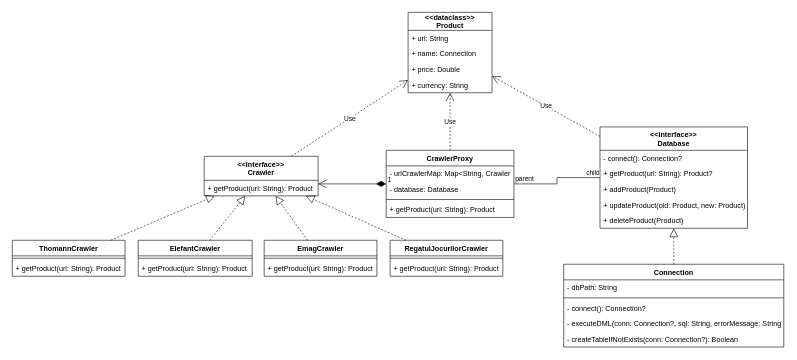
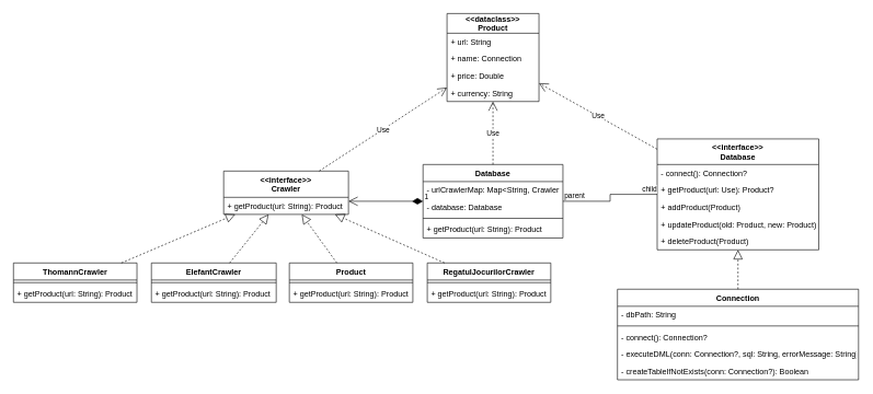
  <mxCell id="0" />
  <mxCell id="1" parent="0" />
  <mxCell id="2" value="ThomannCrawler" style="swimlane;fontStyle=1;align=center;verticalAlign=top;childLayout=stackLayout;horizontal=1;startSize=26;horizontalStack=0;resizeParent=1;resizeParentMax=0;resizeLast=0;collapsible=1;marginBottom=0;" parent="1" vertex="1"><mxGeometry x="20" y="400" width="188" height="60" as="geometry" /></mxCell>
  <mxCell id="3" value="" style="line;strokeWidth=1;fillColor=none;align=left;verticalAlign=middle;spacingTop=-1;spacingLeft=3;spacingRight=3;rotatable=0;labelPosition=right;points=[];portConstraint=eastwest;" parent="2" vertex="1"><mxGeometry y="26" width="188" height="8" as="geometry" /></mxCell>
  <mxCell id="4" value="+ getProduct(url: String): Product" style="text;strokeColor=none;fillColor=none;align=left;verticalAlign=top;spacingLeft=4;spacingRight=4;overflow=hidden;rotatable=0;points=[[0,0.5],[1,0.5]];portConstraint=eastwest;" parent="2" vertex="1"><mxGeometry y="34" width="188" height="26" as="geometry" /></mxCell>
  <mxCell id="5" value="&lt;&lt;interface&gt;&gt;&#10;Crawler" style="swimlane;fontStyle=1;childLayout=stackLayout;horizontal=1;startSize=40;fillColor=none;horizontalStack=0;resizeParent=1;resizeParentMax=0;resizeLast=0;collapsible=1;marginBottom=0;" parent="1" vertex="1"><mxGeometry x="340" y="260" width="190" height="66" as="geometry" /></mxCell>
  <mxCell id="6" value="+ getProduct(url: String): Product" style="text;strokeColor=none;fillColor=none;align=left;verticalAlign=top;spacingLeft=4;spacingRight=4;overflow=hidden;rotatable=0;points=[[0,0.5],[1,0.5]];portConstraint=eastwest;" parent="5" vertex="1"><mxGeometry y="40" width="190" height="26" as="geometry" /></mxCell>
  <mxCell id="7" value="ElefantCrawler" style="swimlane;fontStyle=1;align=center;verticalAlign=top;childLayout=stackLayout;horizontal=1;startSize=26;horizontalStack=0;resizeParent=1;resizeParentMax=0;resizeLast=0;collapsible=1;marginBottom=0;" parent="1" vertex="1"><mxGeometry x="230" y="400" width="190" height="60" as="geometry" /></mxCell>
  <mxCell id="8" value="" style="line;strokeWidth=1;fillColor=none;align=left;verticalAlign=middle;spacingTop=-1;spacingLeft=3;spacingRight=3;rotatable=0;labelPosition=right;points=[];portConstraint=eastwest;" parent="7" vertex="1"><mxGeometry y="26" width="190" height="8" as="geometry" /></mxCell>
  <mxCell id="9" value="+ getProduct(url: String): Product" style="text;strokeColor=none;fillColor=none;align=left;verticalAlign=top;spacingLeft=4;spacingRight=4;overflow=hidden;rotatable=0;points=[[0,0.5],[1,0.5]];portConstraint=eastwest;" parent="7" vertex="1"><mxGeometry y="34" width="190" height="26" as="geometry" /></mxCell>
- <mxCell id="10" value="EmagCrawler" style="swimlane;fontStyle=1;align=center;verticalAlign=top;childLayout=stackLayout;horizontal=1;startSize=26;horizontalStack=0;resizeParent=1;resizeParentMax=0;resizeLast=0;collapsible=1;marginBottom=0;" parent="1" vertex="1"><mxGeometry x="440" y="400" width="188" height="60" as="geometry" /></mxCell>
+ <mxCell id="10" value="Product" style="swimlane;fontStyle=1;align=center;verticalAlign=top;childLayout=stackLayout;horizontal=1;startSize=26;horizontalStack=0;resizeParent=1;resizeParentMax=0;resizeLast=0;collapsible=1;marginBottom=0;" parent="1" vertex="1"><mxGeometry x="440" y="400" width="188" height="60" as="geometry" /></mxCell>
  <mxCell id="11" value="" style="line;strokeWidth=1;fillColor=none;align=left;verticalAlign=middle;spacingTop=-1;spacingLeft=3;spacingRight=3;rotatable=0;labelPosition=right;points=[];portConstraint=eastwest;" parent="10" vertex="1"><mxGeometry y="26" width="188" height="8" as="geometry" /></mxCell>
  <mxCell id="12" value="+ getProduct(url: String): Product" style="text;strokeColor=none;fillColor=none;align=left;verticalAlign=top;spacingLeft=4;spacingRight=4;overflow=hidden;rotatable=0;points=[[0,0.5],[1,0.5]];portConstraint=eastwest;" parent="10" vertex="1"><mxGeometry y="34" width="188" height="26" as="geometry" /></mxCell>
  <mxCell id="13" value="RegatulJocurilorCrawler" style="swimlane;fontStyle=1;align=center;verticalAlign=top;childLayout=stackLayout;horizontal=1;startSize=26;horizontalStack=0;resizeParent=1;resizeParentMax=0;resizeLast=0;collapsible=1;marginBottom=0;" parent="1" vertex="1"><mxGeometry x="650" y="400" width="188" height="60" as="geometry" /></mxCell>
  <mxCell id="14" value="" style="line;strokeWidth=1;fillColor=none;align=left;verticalAlign=middle;spacingTop=-1;spacingLeft=3;spacingRight=3;rotatable=0;labelPosition=right;points=[];portConstraint=eastwest;" parent="13" vertex="1"><mxGeometry y="26" width="188" height="8" as="geometry" /></mxCell>
  <mxCell id="15" value="+ getProduct(url: String): Product" style="text;strokeColor=none;fillColor=none;align=left;verticalAlign=top;spacingLeft=4;spacingRight=4;overflow=hidden;rotatable=0;points=[[0,0.5],[1,0.5]];portConstraint=eastwest;" parent="13" vertex="1"><mxGeometry y="34" width="188" height="26" as="geometry" /></mxCell>
  <mxCell id="16" value="" style="endArrow=block;dashed=1;endFill=0;endSize=12;html=1;rounded=0;" parent="1" source="2" target="5" edge="1"><mxGeometry width="160" relative="1" as="geometry"><mxPoint x="440" y="400" as="sourcePoint" /><mxPoint x="600" y="400" as="targetPoint" /></mxGeometry></mxCell>
  <mxCell id="17" value="" style="endArrow=block;dashed=1;endFill=0;endSize=12;html=1;rounded=0;" parent="1" source="7" target="5" edge="1"><mxGeometry width="160" relative="1" as="geometry"><mxPoint x="194.292" y="410" as="sourcePoint" /><mxPoint x="367.679" y="336" as="targetPoint" /></mxGeometry></mxCell>
  <mxCell id="18" value="" style="endArrow=block;dashed=1;endFill=0;endSize=12;html=1;rounded=0;" parent="1" source="10" target="5" edge="1"><mxGeometry width="160" relative="1" as="geometry"><mxPoint x="358.307" y="410" as="sourcePoint" /><mxPoint x="418.263" y="336" as="targetPoint" /></mxGeometry></mxCell>
  <mxCell id="19" value="" style="endArrow=block;dashed=1;endFill=0;endSize=12;html=1;rounded=0;" parent="1" source="13" target="5" edge="1"><mxGeometry width="160" relative="1" as="geometry"><mxPoint x="522.321" y="410" as="sourcePoint" /><mxPoint x="468.847" y="336" as="targetPoint" /></mxGeometry></mxCell>
- <mxCell id="20" value="CrawlerProxy" style="swimlane;fontStyle=1;align=center;verticalAlign=top;childLayout=stackLayout;horizontal=1;startSize=26;horizontalStack=0;resizeParent=1;resizeParentMax=0;resizeLast=0;collapsible=1;marginBottom=0;" parent="1" vertex="1"><mxGeometry x="643.5" y="250" width="213" height="112" as="geometry" /></mxCell>
+ <mxCell id="20" value="Database" style="swimlane;fontStyle=1;align=center;verticalAlign=top;childLayout=stackLayout;horizontal=1;startSize=26;horizontalStack=0;resizeParent=1;resizeParentMax=0;resizeLast=0;collapsible=1;marginBottom=0;" parent="1" vertex="1"><mxGeometry x="643.5" y="250" width="213" height="112" as="geometry" /></mxCell>
  <mxCell id="21" value="- urlCrawlerMap: Map&lt;String, Crawler" style="text;strokeColor=none;fillColor=none;align=left;verticalAlign=top;spacingLeft=4;spacingRight=4;overflow=hidden;rotatable=0;points=[[0,0.5],[1,0.5]];portConstraint=eastwest;" parent="20" vertex="1"><mxGeometry y="26" width="213" height="26" as="geometry" /></mxCell>
  <mxCell id="22" value="- database: Database" style="text;strokeColor=none;fillColor=none;align=left;verticalAlign=top;spacingLeft=4;spacingRight=4;overflow=hidden;rotatable=0;points=[[0,0.5],[1,0.5]];portConstraint=eastwest;" parent="20" vertex="1"><mxGeometry y="52" width="213" height="26" as="geometry" /></mxCell>
  <mxCell id="23" value="" style="line;strokeWidth=1;fillColor=none;align=left;verticalAlign=middle;spacingTop=-1;spacingLeft=3;spacingRight=3;rotatable=0;labelPosition=right;points=[];portConstraint=eastwest;" parent="20" vertex="1"><mxGeometry y="78" width="213" height="8" as="geometry" /></mxCell>
  <mxCell id="24" value="+ getProduct(url: String): Product" style="text;strokeColor=none;fillColor=none;align=left;verticalAlign=top;spacingLeft=4;spacingRight=4;overflow=hidden;rotatable=0;points=[[0,0.5],[1,0.5]];portConstraint=eastwest;" parent="20" vertex="1"><mxGeometry y="86" width="213" height="26" as="geometry" /></mxCell>
  <mxCell id="25" value="&lt;&lt;interface&gt;&gt;&#10;Database" style="swimlane;fontStyle=1;align=center;verticalAlign=top;childLayout=stackLayout;horizontal=1;startSize=39;horizontalStack=0;resizeParent=1;resizeParentMax=0;resizeLast=0;collapsible=1;marginBottom=0;" parent="1" vertex="1"><mxGeometry x="1000" y="211" width="246" height="169" as="geometry" /></mxCell>
  <mxCell id="26" value="- connect(): Connection?" style="text;strokeColor=none;fillColor=none;align=left;verticalAlign=top;spacingLeft=4;spacingRight=4;overflow=hidden;rotatable=0;points=[[0,0.5],[1,0.5]];portConstraint=eastwest;" parent="25" vertex="1"><mxGeometry y="39" width="246" height="26" as="geometry" /></mxCell>
- <mxCell id="27" value="+ getProduct(url: String): Product?" style="text;strokeColor=none;fillColor=none;align=left;verticalAlign=top;spacingLeft=4;spacingRight=4;overflow=hidden;rotatable=0;points=[[0,0.5],[1,0.5]];portConstraint=eastwest;" parent="25" vertex="1"><mxGeometry y="65" width="246" height="26" as="geometry" /></mxCell>
+ <mxCell id="27" value="+ getProduct(url: Use): Product?" style="text;strokeColor=none;fillColor=none;align=left;verticalAlign=top;spacingLeft=4;spacingRight=4;overflow=hidden;rotatable=0;points=[[0,0.5],[1,0.5]];portConstraint=eastwest;" parent="25" vertex="1"><mxGeometry y="65" width="246" height="26" as="geometry" /></mxCell>
  <mxCell id="28" value="+ addProduct(Product)" style="text;strokeColor=none;fillColor=none;align=left;verticalAlign=top;spacingLeft=4;spacingRight=4;overflow=hidden;rotatable=0;points=[[0,0.5],[1,0.5]];portConstraint=eastwest;" parent="25" vertex="1"><mxGeometry y="91" width="246" height="26" as="geometry" /></mxCell>
  <mxCell id="29" value="+ updateProduct(old: Product, new: Product)" style="text;strokeColor=none;fillColor=none;align=left;verticalAlign=top;spacingLeft=4;spacingRight=4;overflow=hidden;rotatable=0;points=[[0,0.5],[1,0.5]];portConstraint=eastwest;" parent="25" vertex="1"><mxGeometry y="117" width="246" height="26" as="geometry" /></mxCell>
  <mxCell id="30" value="+ deleteProduct(Product)" style="text;strokeColor=none;fillColor=none;align=left;verticalAlign=top;spacingLeft=4;spacingRight=4;overflow=hidden;rotatable=0;points=[[0,0.5],[1,0.5]];portConstraint=eastwest;" parent="25" vertex="1"><mxGeometry y="143" width="246" height="26" as="geometry" /></mxCell>
  <mxCell id="31" value="&lt;&lt;dataclass&gt;&gt;&#10;Product" style="swimlane;fontStyle=1;childLayout=stackLayout;horizontal=1;startSize=30;fillColor=none;horizontalStack=0;resizeParent=1;resizeParentMax=0;resizeLast=0;collapsible=1;marginBottom=0;" parent="1" vertex="1"><mxGeometry x="680" y="20" width="140" height="134" as="geometry" /></mxCell>
  <mxCell id="32" value="+ url: String" style="text;strokeColor=none;fillColor=none;align=left;verticalAlign=top;spacingLeft=4;spacingRight=4;overflow=hidden;rotatable=0;points=[[0,0.5],[1,0.5]];portConstraint=eastwest;" parent="31" vertex="1"><mxGeometry y="30" width="140" height="26" as="geometry" /></mxCell>
  <mxCell id="33" value="+ name: Connection" style="text;strokeColor=none;fillColor=none;align=left;verticalAlign=top;spacingLeft=4;spacingRight=4;overflow=hidden;rotatable=0;points=[[0,0.5],[1,0.5]];portConstraint=eastwest;" parent="31" vertex="1"><mxGeometry y="56" width="140" height="26" as="geometry" /></mxCell>
  <mxCell id="34" value="+ price: Double" style="text;strokeColor=none;fillColor=none;align=left;verticalAlign=top;spacingLeft=4;spacingRight=4;overflow=hidden;rotatable=0;points=[[0,0.5],[1,0.5]];portConstraint=eastwest;" parent="31" vertex="1"><mxGeometry y="82" width="140" height="26" as="geometry" /></mxCell>
  <mxCell id="35" value="+ currency: String" style="text;strokeColor=none;fillColor=none;align=left;verticalAlign=top;spacingLeft=4;spacingRight=4;overflow=hidden;rotatable=0;points=[[0,0.5],[1,0.5]];portConstraint=eastwest;" parent="31" vertex="1"><mxGeometry y="108" width="140" height="26" as="geometry" /></mxCell>
  <mxCell id="36" value="Use" style="endArrow=open;endSize=12;dashed=1;html=1;rounded=0;" parent="1" source="20" target="31" edge="1"><mxGeometry width="160" relative="1" as="geometry"><mxPoint x="750" y="260" as="sourcePoint" /><mxPoint x="910" y="260" as="targetPoint" /></mxGeometry></mxCell>
  <mxCell id="37" value="Use" style="endArrow=open;endSize=12;dashed=1;html=1;rounded=0;" parent="1" source="25" target="31" edge="1"><mxGeometry width="160" relative="1" as="geometry"><mxPoint x="820.532" y="260" as="sourcePoint" /><mxPoint x="784.881" y="164" as="targetPoint" /></mxGeometry></mxCell>
  <mxCell id="38" value="" style="endArrow=none;html=1;edgeStyle=orthogonalEdgeStyle;rounded=0;" parent="1" source="20" target="25" edge="1"><mxGeometry relative="1" as="geometry"><mxPoint x="750" y="260" as="sourcePoint" /><mxPoint x="910" y="260" as="targetPoint" /></mxGeometry></mxCell>
  <mxCell id="39" value="parent" style="edgeLabel;resizable=0;html=1;align=left;verticalAlign=bottom;" parent="38" connectable="0" vertex="1"><mxGeometry x="-1" relative="1" as="geometry" /></mxCell>
  <mxCell id="40" value="child" style="edgeLabel;resizable=0;html=1;align=right;verticalAlign=bottom;" parent="38" connectable="0" vertex="1"><mxGeometry x="1" relative="1" as="geometry" /></mxCell>
  <mxCell id="41" value="1" style="endArrow=open;html=1;endSize=12;startArrow=diamondThin;startSize=14;startFill=1;edgeStyle=orthogonalEdgeStyle;align=left;verticalAlign=bottom;rounded=0;" parent="1" source="20" target="5" edge="1"><mxGeometry x="-1" y="3" relative="1" as="geometry"><mxPoint x="750" y="260" as="sourcePoint" /><mxPoint x="910" y="260" as="targetPoint" /><Array as="points"><mxPoint x="670" y="293" /><mxPoint x="670" y="293" /></Array></mxGeometry></mxCell>
  <mxCell id="42" value="Use" style="endArrow=open;endSize=12;dashed=1;html=1;rounded=0;" parent="1" source="5" target="31" edge="1"><mxGeometry width="160" relative="1" as="geometry"><mxPoint x="760" y="260" as="sourcePoint" /><mxPoint x="760" y="164" as="targetPoint" /></mxGeometry></mxCell>
  <mxCell id="43" value="Connection" style="swimlane;fontStyle=1;align=center;verticalAlign=top;childLayout=stackLayout;horizontal=1;startSize=26;horizontalStack=0;resizeParent=1;resizeParentMax=0;resizeLast=0;collapsible=1;marginBottom=0;" vertex="1" parent="1"><mxGeometry x="939.5" y="440" width="367" height="138" as="geometry" /></mxCell>
  <mxCell id="44" value="- dbPath: String" style="text;strokeColor=none;fillColor=none;align=left;verticalAlign=top;spacingLeft=4;spacingRight=4;overflow=hidden;rotatable=0;points=[[0,0.5],[1,0.5]];portConstraint=eastwest;" vertex="1" parent="43"><mxGeometry y="26" width="367" height="26" as="geometry" /></mxCell>
  <mxCell id="45" value="" style="line;strokeWidth=1;fillColor=none;align=left;verticalAlign=middle;spacingTop=-1;spacingLeft=3;spacingRight=3;rotatable=0;labelPosition=right;points=[];portConstraint=eastwest;" vertex="1" parent="43"><mxGeometry y="52" width="367" height="8" as="geometry" /></mxCell>
  <mxCell id="46" value="- connect(): Connection?" style="text;strokeColor=none;fillColor=none;align=left;verticalAlign=top;spacingLeft=4;spacingRight=4;overflow=hidden;rotatable=0;points=[[0,0.5],[1,0.5]];portConstraint=eastwest;" vertex="1" parent="43"><mxGeometry y="60" width="367" height="26" as="geometry" /></mxCell>
  <mxCell id="47" value="- executeDML(conn: Connection?, sql: String, errorMessage: String)" style="text;strokeColor=none;fillColor=none;align=left;verticalAlign=top;spacingLeft=4;spacingRight=4;overflow=hidden;rotatable=0;points=[[0,0.5],[1,0.5]];portConstraint=eastwest;" vertex="1" parent="43"><mxGeometry y="86" width="367" height="26" as="geometry" /></mxCell>
  <mxCell id="48" value="- createTableIfNotExists(conn: Connection?): Boolean" style="text;strokeColor=none;fillColor=none;align=left;verticalAlign=top;spacingLeft=4;spacingRight=4;overflow=hidden;rotatable=0;points=[[0,0.5],[1,0.5]];portConstraint=eastwest;" vertex="1" parent="43"><mxGeometry y="112" width="367" height="26" as="geometry" /></mxCell>
  <mxCell id="49" value="" style="endArrow=block;dashed=1;endFill=0;endSize=12;html=1;rounded=0;" edge="1" parent="1" source="43" target="25"><mxGeometry width="160" relative="1" as="geometry"><mxPoint x="686.336" y="410" as="sourcePoint" /><mxPoint x="519.431" y="336" as="targetPoint" /></mxGeometry></mxCell>
